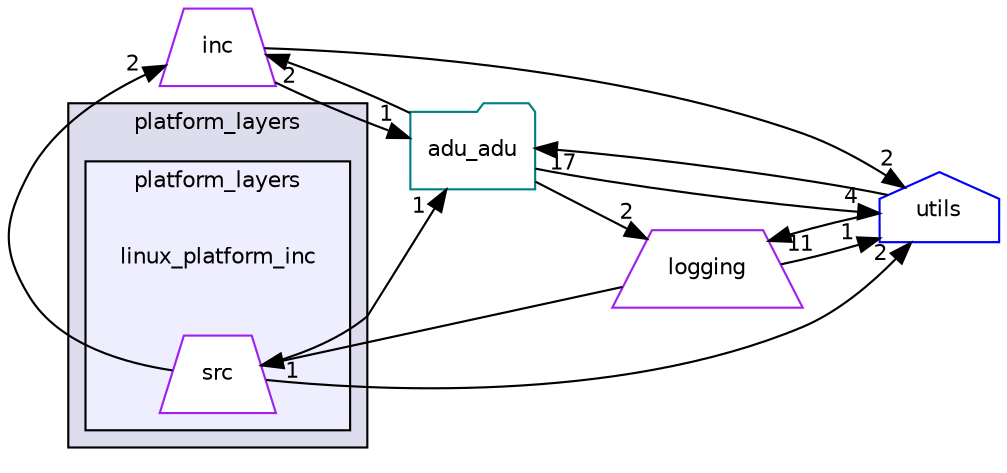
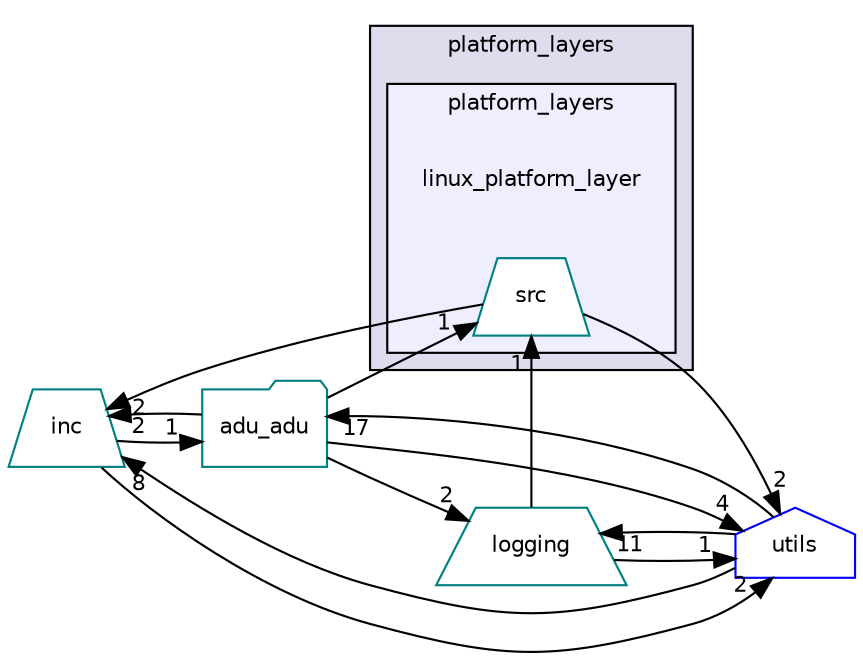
  digraph {
    compound=true
    rankdir=LR
    node [color=purple fontname=Helvetica fontsize=10 shape=trapezium fillcolor=white style=filled]
    edge [headlabel=2 labeldistance=1.5 labelfontname=Helvetica labelfontsize=10]
-   n1 [color=darkgreen label=linux_platform_inc shape=plaintext fillcolor="" style=""]
-   n2 [label=src]
-   n3 [label=inc]
+   n1 [color=darkgreen label=linux_platform_layer shape=plaintext fillcolor="" style=""]
+   n2 [color=teal label=src]
+   n3 [color=teal label=inc]
    n4 [color=teal label=adu_adu shape=folder]
    n5 [color=blue label=utils shape=house]
-   n6 [label=logging]
+   n6 [color=teal label=logging]
    subgraph cluster_1 {
      bgcolor="#ddddee"
      fontname=Helvetica
      fontsize=10
      label=platform_layers
      pencolor=black
      subgraph cluster_2 {
        bgcolor="#eeeeff"
        fontname=Helvetica
        fontsize=10
        label=platform_layers
        pencolor=black
        n1
        n2
      }
    }
    n2 -> n3
-   n2 -> n4 [headlabel=1]
+   n4 -> n2 [headlabel=1]
    n2 -> n5
    n3 -> n4 [headlabel=1]
    n3 -> n5
    n4 -> n3
    n4 -> n5 [headlabel=4]
    n4 -> n6
+   n5 -> n3 [headlabel=8]
    n5 -> n4 [headlabel=17]
    n5 -> n6 [headlabel=11]
    n6 -> n2 [headlabel=1]
    n6 -> n5 [headlabel=1]
  }
